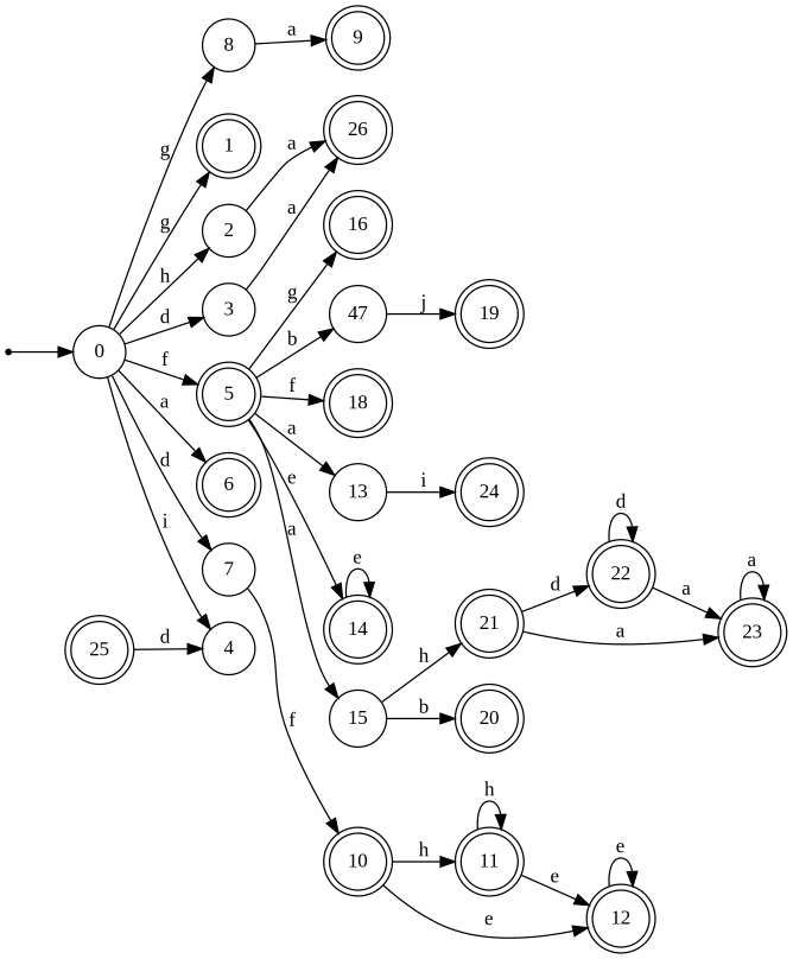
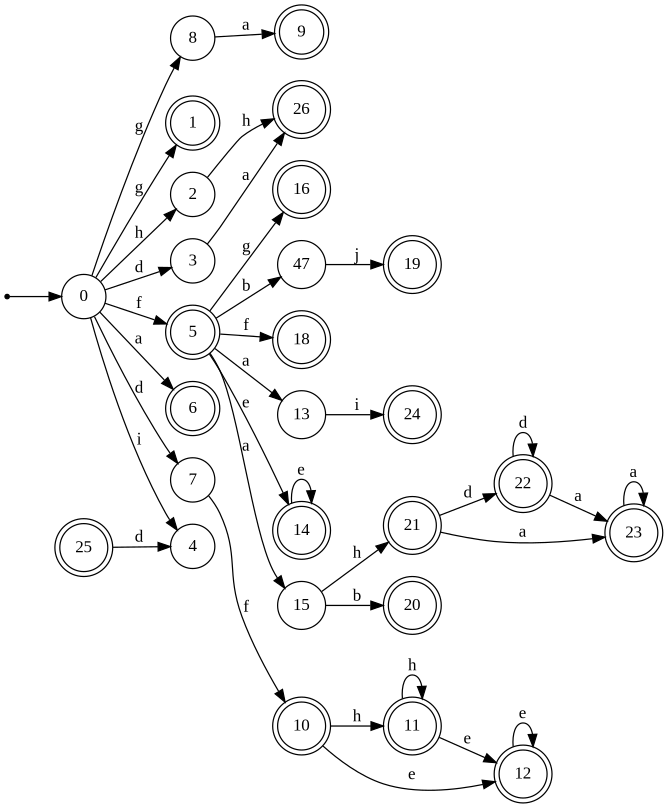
  digraph {
    fontname="Liberation Serif"
    rankdir=LR
    node [fontname="Liberation Serif" shape=doublecircle]
    edge [fontname="Liberation Serif"]
    dummy0 [shape=point]
    0 [shape=circle]
    1
    2 [shape=circle]
    3 [shape=circle]
    4 [shape=circle]
    5
    6
    7 [shape=circle]
    8 [shape=circle]
    26
    13 [shape=circle]
    14
    15 [shape=circle]
    16
    n16 [label=47 shape=circle]
    18
    10
    9
    25
    24
    20
    21
    19
    11
    12
    22
    23
    dummy0 -> 0
    0 -> 1 [label=g]
    0 -> 2 [label=h]
    0 -> 3 [label=d]
    0 -> 4 [label=i]
    0 -> 5 [label=f]
    0 -> 6 [label=a]
    0 -> 7 [label=d]
    0 -> 8 [label=g]
-   2 -> 26 [label=a]
+   2 -> 26 [label=h]
    3 -> 26 [label=a]
    5 -> 13 [label=a]
    5 -> 14 [label=e]
    5 -> 15 [label=a]
    5 -> 16 [label=g]
    5 -> n16 [label=b]
    5 -> 18 [label=f]
    7 -> 10 [label=f]
    8 -> 9 [label=a]
    13 -> 24 [label=i]
    14 -> 14 [label=e]
    15 -> 20 [label=b]
    15 -> 21 [label=h]
    n16 -> 19 [label=j]
    10 -> 11 [label=h]
    10 -> 12 [label=e]
    25 -> 4 [label=d]
    21 -> 22 [label=d]
    21 -> 23 [label=a]
    11 -> 11 [label=h]
    11 -> 12 [label=e]
    12 -> 12 [label=e]
    22 -> 22 [label=d]
    22 -> 23 [label=a]
    23 -> 23 [label=a]
  }
